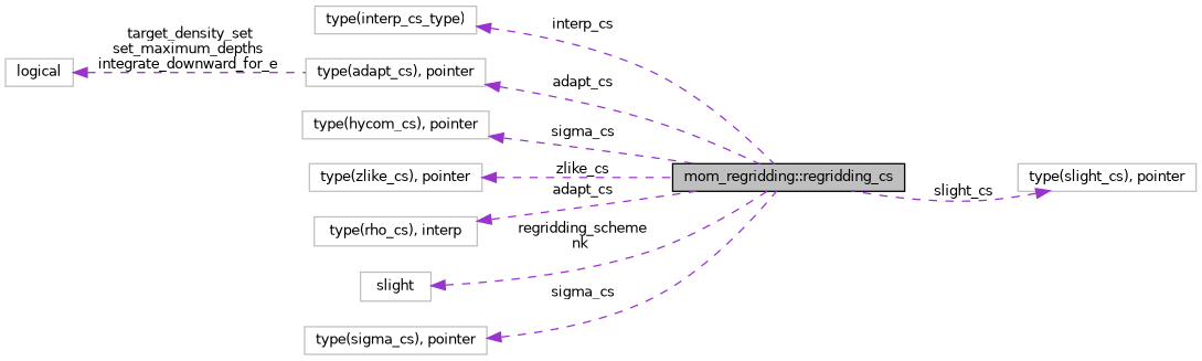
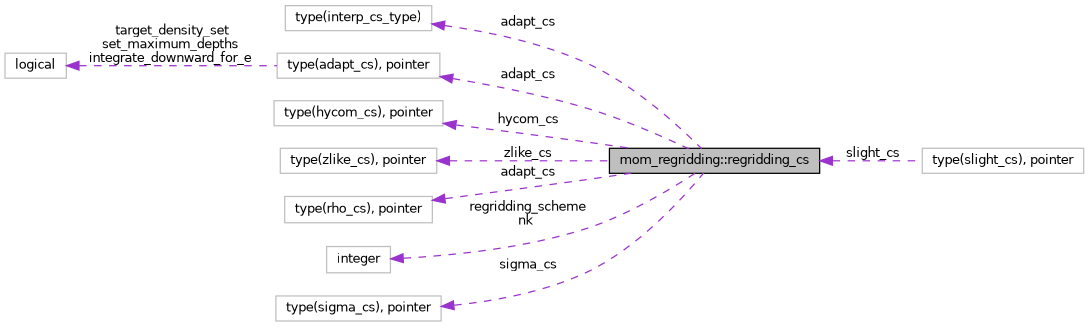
  digraph {
    rankdir=LR
    node [color=grey75 fillcolor=white fontname=Helvetica fontsize=10 shape=record style=filled]
    edge [color=darkorchid3 dir=back fontname=Helvetica fontsize=10 labelfontname=Helvetica labelfontsize=10 style=dashed]
    n1 [color=black fillcolor=grey75 fontcolor=black height=0.2 label="mom_regridding::regridding_cs" width=0.4]
    n2 [height=0.2 label="type(interp_cs_type)" width=0.4]
    n3 [height=0.2 label=logical width=0.4]
    n4 [height=0.2 label="type(adapt_cs), pointer" width=0.4]
    n5 [height=0.2 label="type(hycom_cs), pointer" width=0.4]
    n6 [height=0.2 label="type(zlike_cs), pointer" width=0.4]
    n7 [height=0.2 label="type(slight_cs), pointer" width=0.4]
-   n8 [height=0.2 label="type(rho_cs), interp" width=0.4]
-   n9 [height=0.2 label=slight width=0.4]
+   n8 [height=0.2 label="type(rho_cs), pointer" width=0.4]
+   n9 [height=0.2 label=integer width=0.4]
    n10 [height=0.2 label="type(sigma_cs), pointer" width=0.4]
-   n2 -> n1 [label=" interp_cs"]
+   n2 -> n1 [label=" adapt_cs"]
    n3 -> n4 [label=" target_density_set\nset_maximum_depths\nintegrate_downward_for_e"]
    n4 -> n1 [label=" adapt_cs"]
-   n5 -> n1 [label=" sigma_cs"]
+   n5 -> n1 [label=" hycom_cs"]
    n6 -> n1 [label=" zlike_cs"]
-   n7 -> n1 [label=" slight_cs"]
+   n1 -> n7 [label=" slight_cs"]
    n8 -> n1 [label=" adapt_cs"]
    n9 -> n1 [label=" regridding_scheme\nnk"]
    n10 -> n1 [label=" sigma_cs"]
  }
